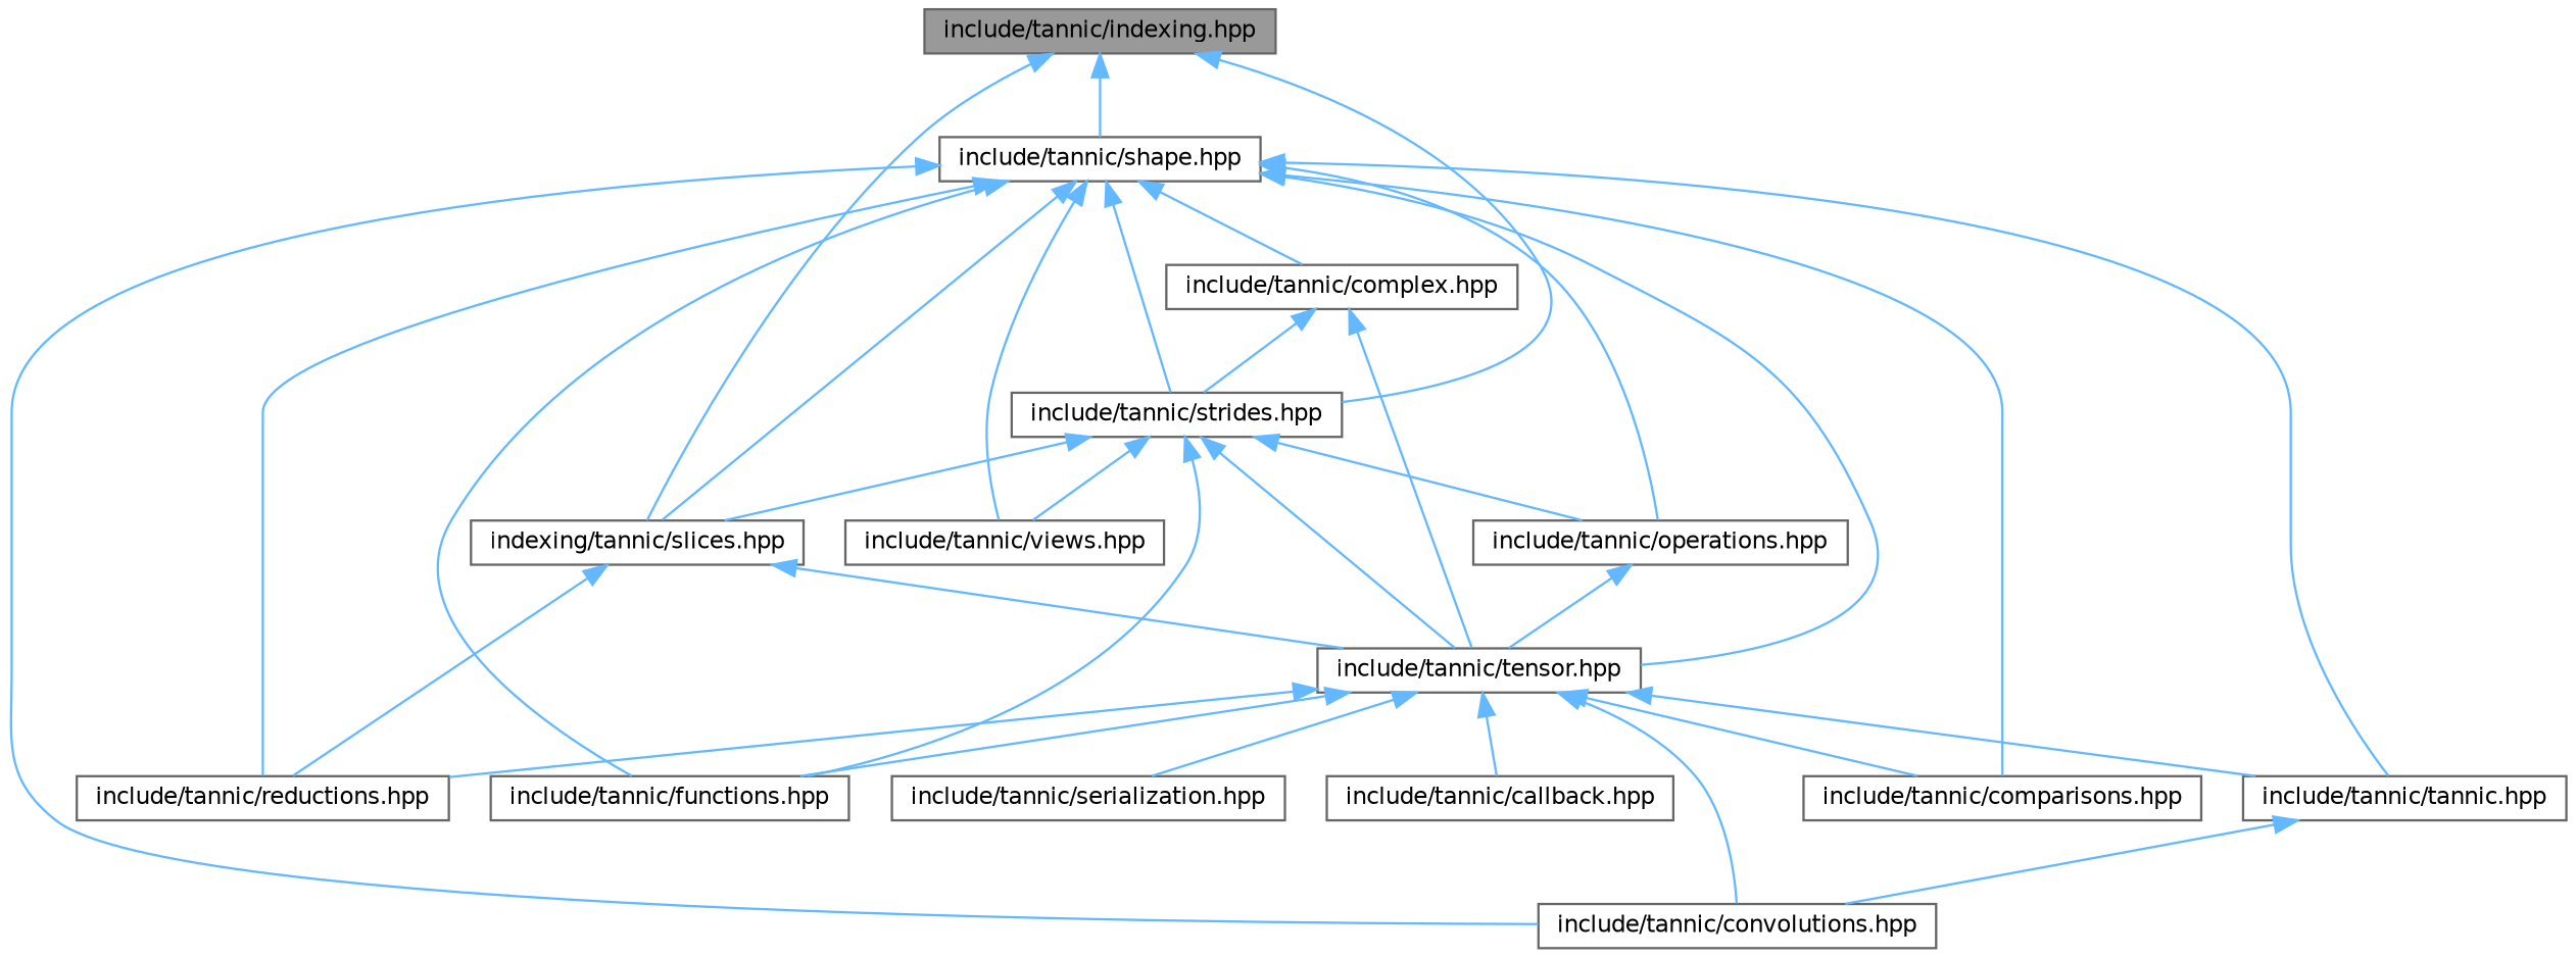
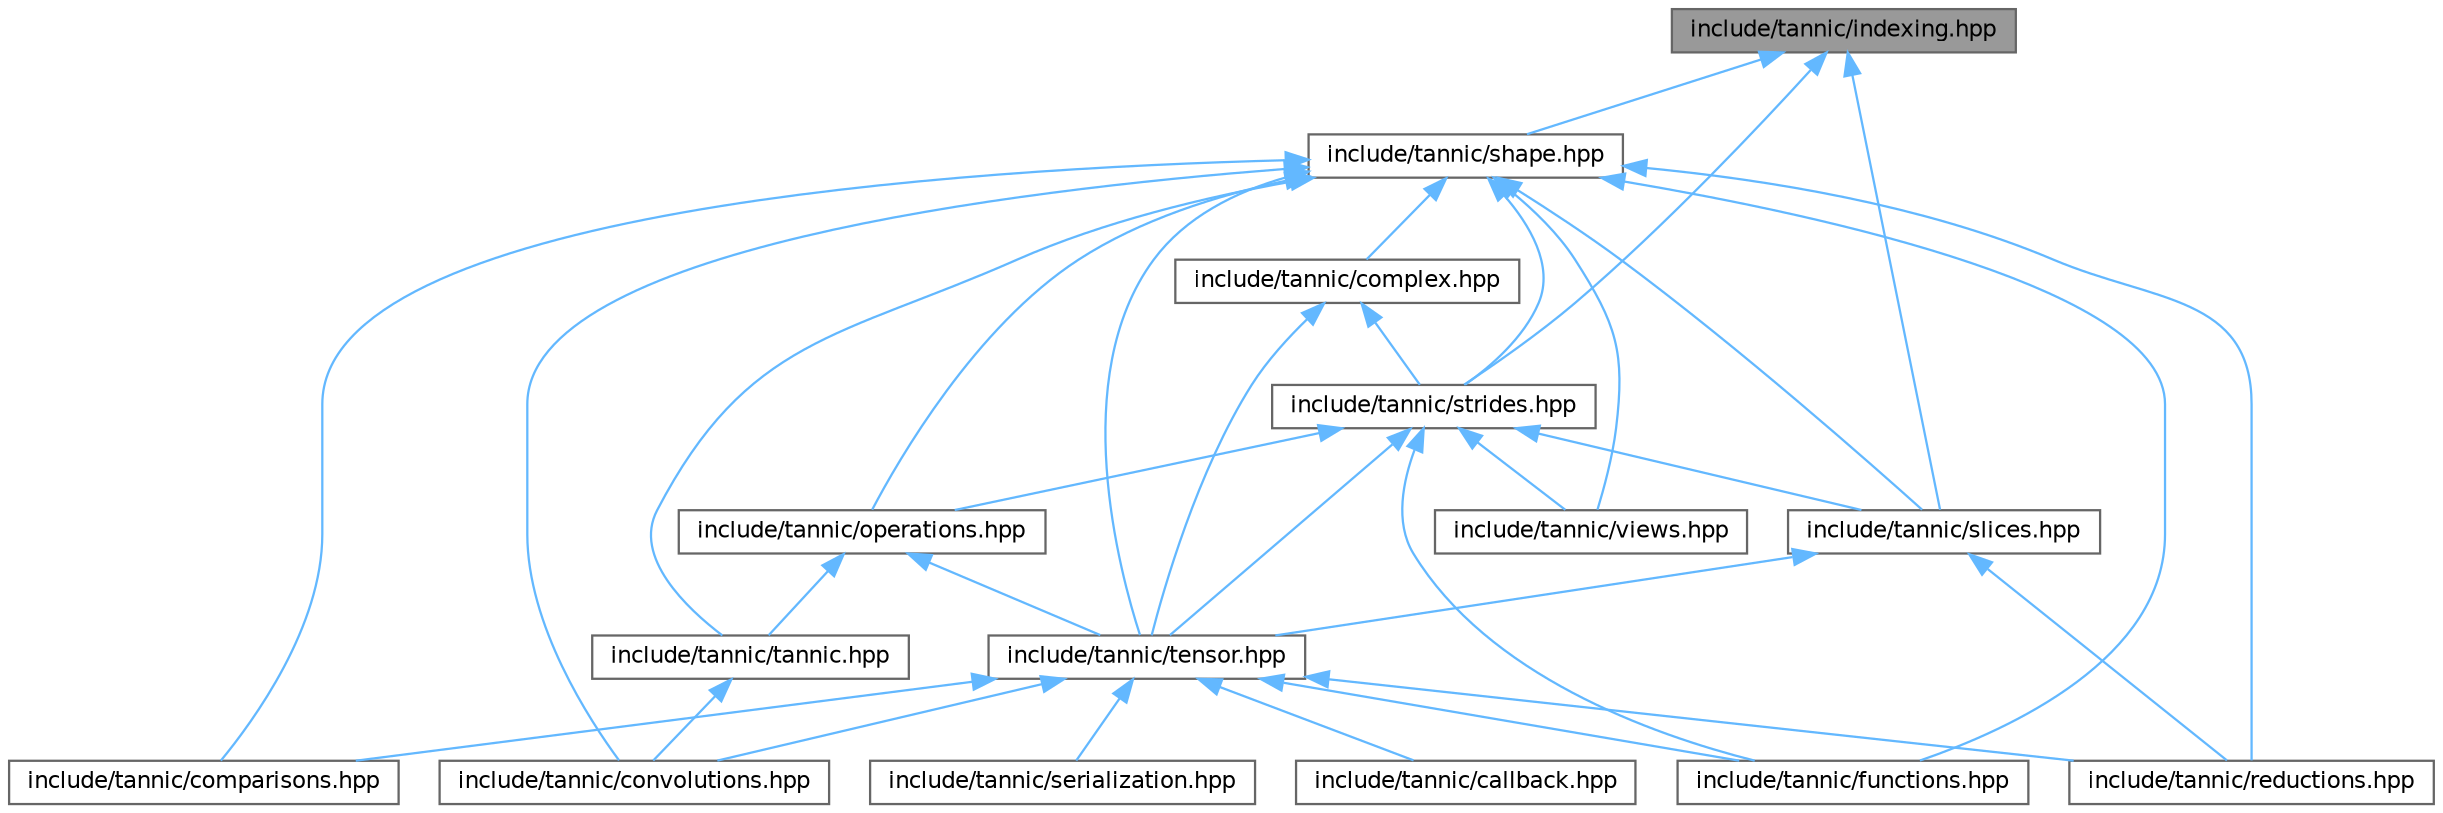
  digraph {
    node [color=grey40 fillcolor=white fontname=Helvetica fontsize=10 shape=box style=filled]
    edge [color=steelblue1 dir=back fontname=Helvetica fontsize=10 labelfontname=Helvetica labelfontsize=10 style=solid]
    n1 [color=gray40 fillcolor=grey60 fontcolor=black height=0.2 label="include/tannic/indexing.hpp" width=0.4]
    n2 [height=0.2 label="include/tannic/shape.hpp" width=0.4]
-   n3 [height=0.2 label="indexing/tannic/slices.hpp" width=0.4]
+   n3 [height=0.2 label="include/tannic/slices.hpp" width=0.4]
    n4 [height=0.2 label="include/tannic/strides.hpp" width=0.4]
    n5 [height=0.2 label="include/tannic/reductions.hpp" width=0.4]
    n6 [height=0.2 label="include/tannic/comparisons.hpp" width=0.4]
    n7 [height=0.2 label="include/tannic/complex.hpp" width=0.4]
    n8 [height=0.2 label="include/tannic/tensor.hpp" width=0.4]
    n9 [height=0.2 label="include/tannic/convolutions.hpp" width=0.4]
    n10 [height=0.2 label="include/tannic/functions.hpp" width=0.4]
    n11 [height=0.2 label="include/tannic/tannic.hpp" width=0.4]
    n12 [height=0.2 label="include/tannic/operations.hpp" width=0.4]
    n13 [height=0.2 label="include/tannic/views.hpp" width=0.4]
    n14 [height=0.2 label="include/tannic/callback.hpp" width=0.4]
    n15 [height=0.2 label="include/tannic/serialization.hpp" width=0.4]
    n1 -> n2
    n1 -> n3
    n1 -> n4
    n2 -> n3
    n2 -> n4
    n2 -> n5
    n2 -> n6
    n2 -> n7
    n2 -> n8
    n2 -> n9
    n2 -> n10
    n2 -> n11
    n2 -> n12
    n2 -> n13
    n3 -> n5
    n3 -> n8
    n4 -> n3
    n4 -> n8
    n4 -> n10
    n4 -> n12
    n4 -> n13
    n7 -> n4
    n7 -> n8
    n8 -> n5
    n8 -> n6
    n8 -> n9
    n8 -> n10
-   n8 -> n11
+   n12 -> n11
    n8 -> n14
    n8 -> n15
    n11 -> n9
    n12 -> n8
  }
